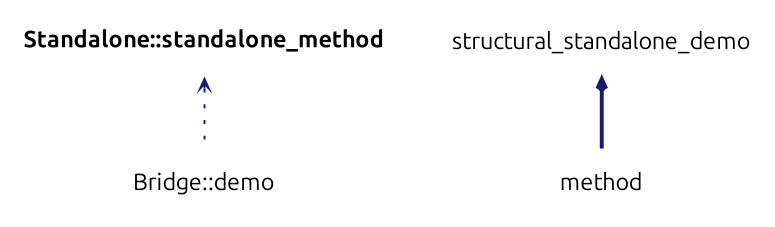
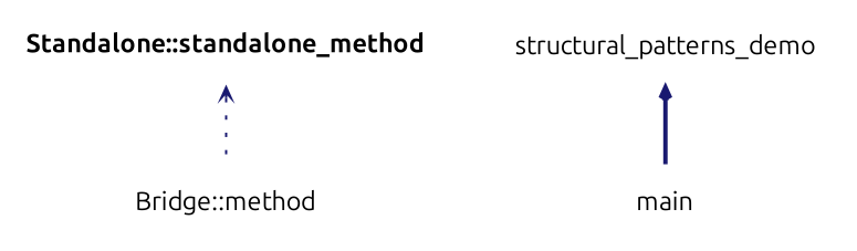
  digraph {
    rankdir=TB
    node [fontname=Ubuntu fontsize=12 shape=plaintext]
    edge [arrowhead=open arrowsize=0.5 arrowtail=open color=midnightblue dir=back fontname=Ubuntu labelfontsize=10]
    n1 [label=<<b>Standalone::standalone_method</b>>]
-   n2 [label="Bridge::demo"]
-   n3 [label=structural_standalone_demo]
-   n4 [label=method]
+   n2 [label="Bridge::method"]
+   n3 [label=structural_patterns_demo]
+   n4 [label=main]
    n1 -> n2 [style=dotted]
    n3 -> n4 [style=bold]
  }
